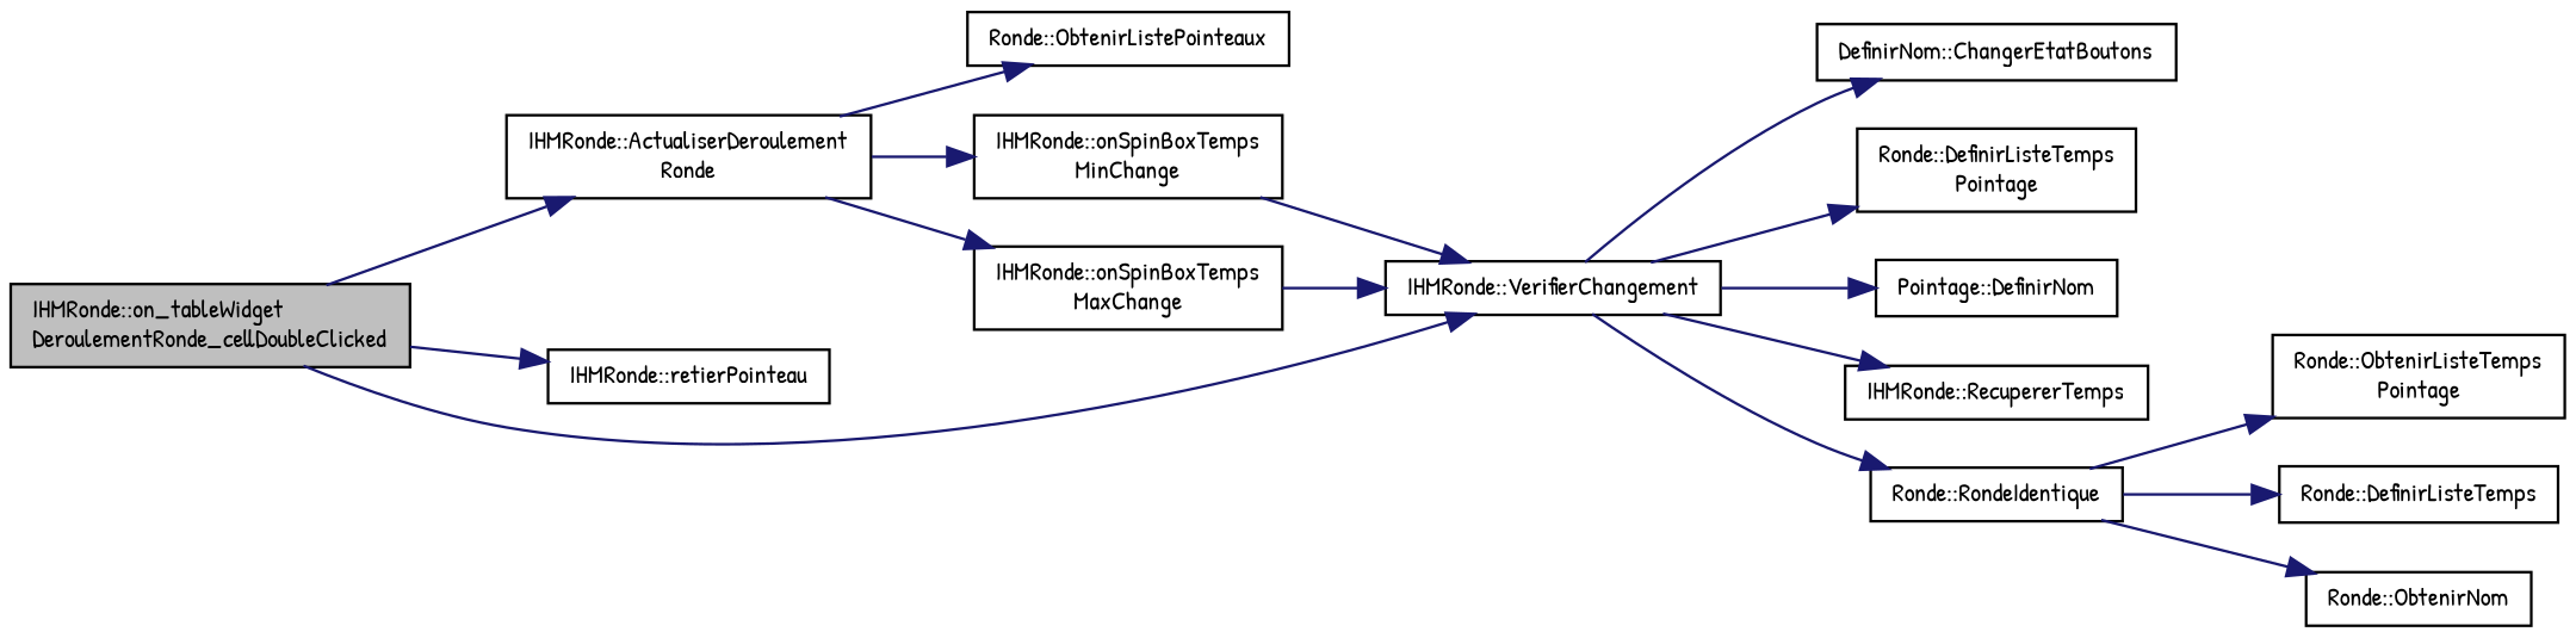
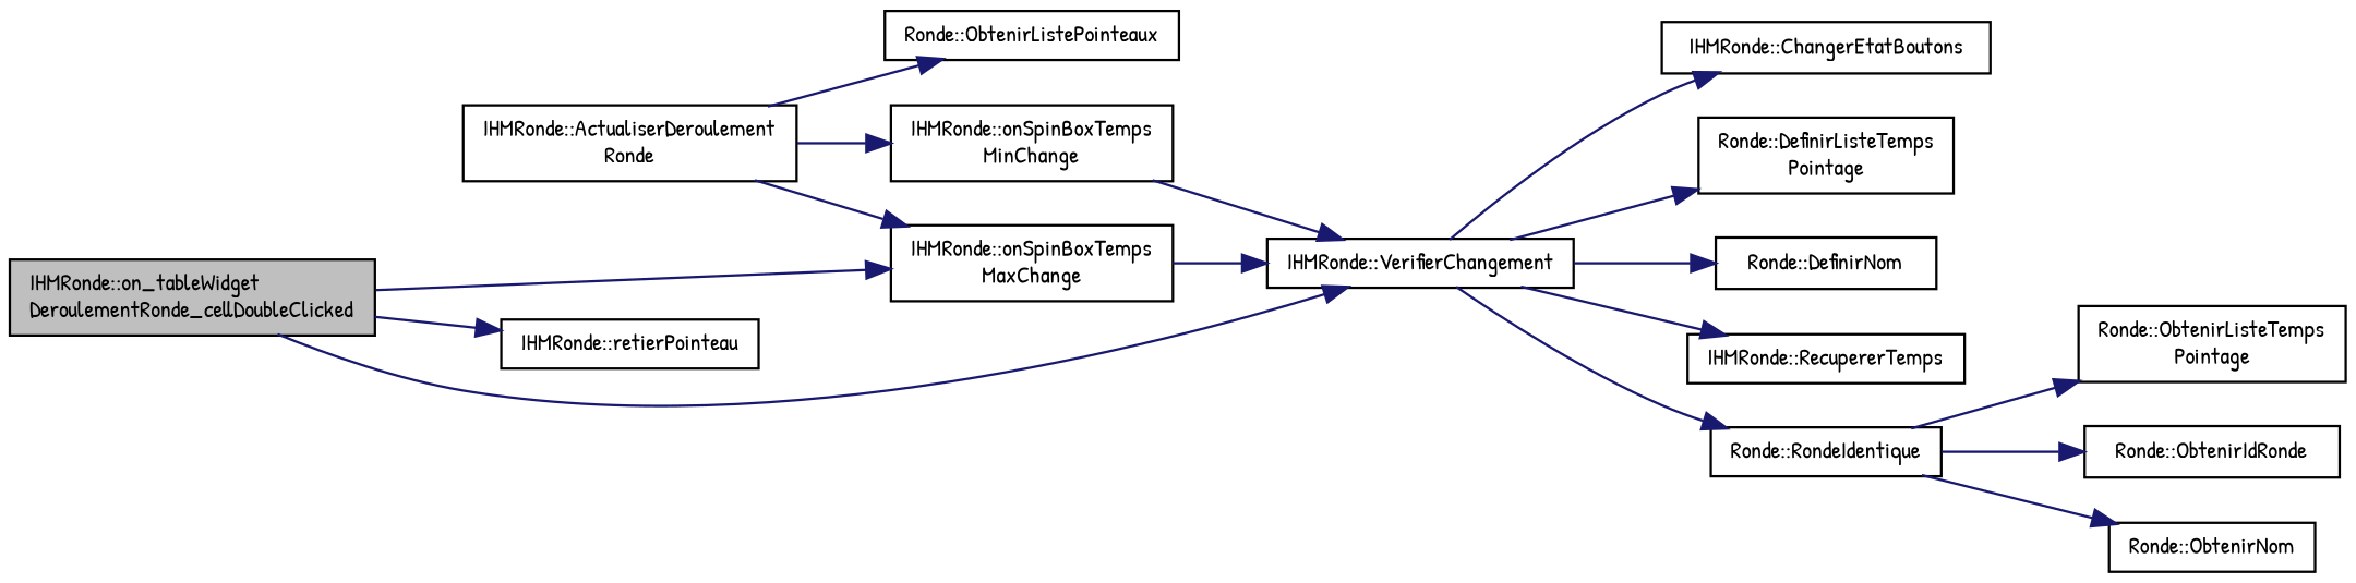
  digraph {
    fontname="Patrick Hand"
    rankdir=LR
    node [color=black fillcolor=white fontname="Patrick Hand" fontsize=10 shape=record style=filled]
    edge [color=midnightblue fontname="Patrick Hand" fontsize=10 labelfontname=Helvetica labelfontsize=10 style=solid]
    n1 [fillcolor=grey75 fontcolor=black height=0.2 label="IHMRonde::on_tableWidget\lDeroulementRonde_cellDoubleClicked" width=0.4]
    n2 [height=0.2 label="IHMRonde::ActualiserDeroulement\lRonde" width=0.4]
    n3 [height=0.2 label="IHMRonde::VerifierChangement" width=0.4]
    n4 [height=0.2 label="IHMRonde::retierPointeau" width=0.4]
    n5 [height=0.2 label="Ronde::ObtenirListePointeaux" width=0.4]
    n6 [height=0.2 label="IHMRonde::onSpinBoxTemps\lMaxChange" width=0.4]
    n7 [height=0.2 label="IHMRonde::onSpinBoxTemps\lMinChange" width=0.4]
-   n8 [height=0.2 label="DefinirNom::ChangerEtatBoutons" width=0.4]
+   n8 [height=0.2 label="IHMRonde::ChangerEtatBoutons" width=0.4]
    n9 [height=0.2 label="Ronde::DefinirListeTemps\lPointage" width=0.4]
-   n10 [height=0.2 label="Pointage::DefinirNom" width=0.4]
+   n10 [height=0.2 label="Ronde::DefinirNom" width=0.4]
    n11 [height=0.2 label="IHMRonde::RecupererTemps" width=0.4]
    n12 [height=0.2 label="Ronde::RondeIdentique" width=0.4]
    n13 [height=0.2 label="Ronde::ObtenirListeTemps\lPointage" width=0.4]
-   n14 [height=0.2 label="Ronde::DefinirListeTemps" width=0.4]
+   n14 [height=0.2 label="Ronde::ObtenirIdRonde" width=0.4]
    n15 [height=0.2 label="Ronde::ObtenirNom" width=0.4]
-   n1 -> n2
+   n1 -> n6
    n1 -> n3
    n1 -> n4
    n2 -> n5
    n2 -> n6
    n2 -> n7
    n3 -> n8
    n3 -> n9
    n3 -> n10
    n3 -> n11
    n3 -> n12
    n6 -> n3
    n7 -> n3
    n12 -> n13
    n12 -> n14
    n12 -> n15
  }
